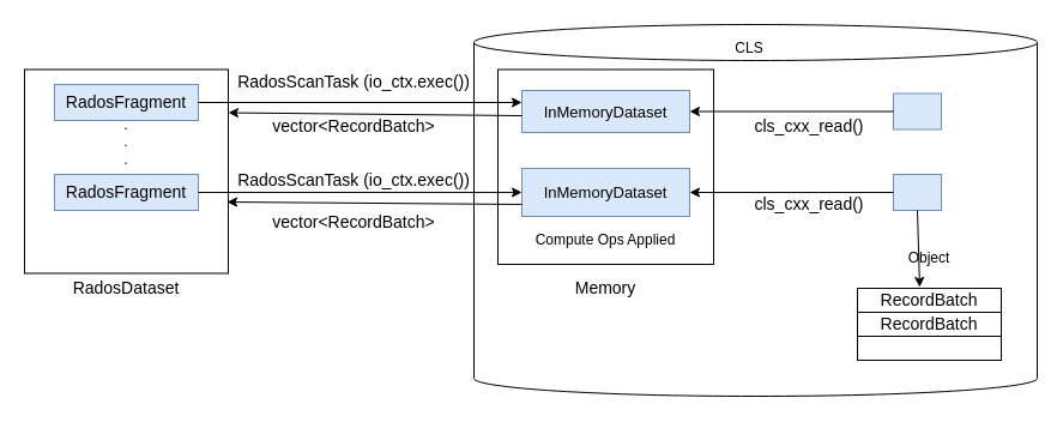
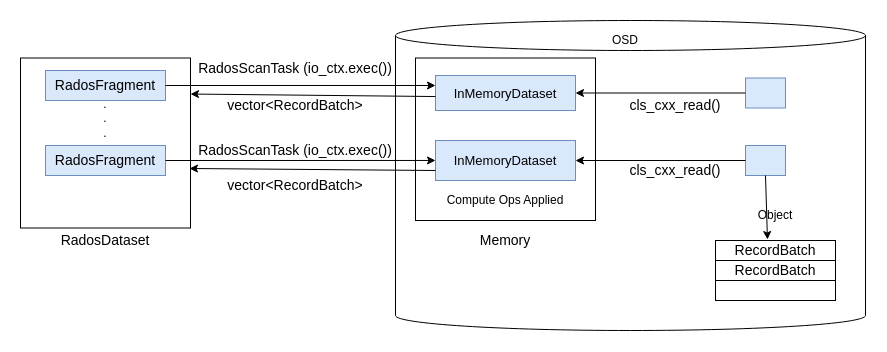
  <mxCell id="0" />
  <mxCell id="1" parent="0" />
  <mxCell id="2" value="" style="whiteSpace=wrap;html=1;aspect=fixed;" vertex="1" parent="1"><mxGeometry x="400" y="45" width="205" height="205" as="geometry" /></mxCell>
  <mxCell id="3" value="" style="whiteSpace=wrap;html=1;aspect=fixed;" vertex="1" parent="1"><mxGeometry x="20" y="57.5" width="170" height="170" as="geometry" /></mxCell>
  <mxCell id="4" value="" style="whiteSpace=wrap;html=1;aspect=fixed;" vertex="1" parent="1"><mxGeometry x="435" y="60" width="170" height="170" as="geometry" /></mxCell>
  <mxCell id="5" value="&lt;font style=&quot;font-size: 14px&quot;&gt;RadosFragment&lt;/font&gt;" style="rounded=0;whiteSpace=wrap;html=1;fillColor=#dae8fc;strokeColor=#6c8ebf;" vertex="1" parent="1"><mxGeometry x="45" y="70" width="120" height="30" as="geometry" /></mxCell>
  <mxCell id="6" value="&lt;font style=&quot;font-size: 14px&quot;&gt;RadosFragment&lt;/font&gt;" style="rounded=0;whiteSpace=wrap;html=1;fillColor=#dae8fc;strokeColor=#6c8ebf;" vertex="1" parent="1"><mxGeometry x="45" y="145" width="120" height="30" as="geometry" /></mxCell>
  <mxCell id="7" value="&lt;font style=&quot;font-size: 14px&quot;&gt;RadosDataset&lt;/font&gt;" style="text;html=1;strokeColor=none;fillColor=none;align=center;verticalAlign=middle;whiteSpace=wrap;rounded=0;" vertex="1" parent="1"><mxGeometry x="85" y="230" width="40" height="20" as="geometry" /></mxCell>
  <mxCell id="8" value="&lt;font style=&quot;font-size: 13px&quot;&gt;ARROW CLS&lt;/font&gt;" style="text;html=1;strokeColor=none;fillColor=none;align=center;verticalAlign=middle;whiteSpace=wrap;rounded=0;" vertex="1" parent="1"><mxGeometry x="465" y="230" width="110" height="20" as="geometry" /></mxCell>
  <mxCell id="9" value="" style="shape=cylinder3;whiteSpace=wrap;html=1;boundedLbl=1;backgroundOutline=1;size=15;" vertex="1" parent="1"><mxGeometry x="395" y="20" width="470" height="310" as="geometry" /></mxCell>
  <mxCell id="10" value="" style="rounded=0;whiteSpace=wrap;html=1;fillColor=#dae8fc;strokeColor=#6c8ebf;" vertex="1" parent="1"><mxGeometry x="745" y="145" width="40" height="30" as="geometry" /></mxCell>
  <mxCell id="11" value="" style="rounded=0;whiteSpace=wrap;html=1;fillColor=#dae8fc;strokeColor=#6c8ebf;" vertex="1" parent="1"><mxGeometry x="745" y="77.5" width="40" height="30" as="geometry" /></mxCell>
  <mxCell id="12" value="" style="rounded=0;whiteSpace=wrap;html=1;" vertex="1" parent="1"><mxGeometry x="715" y="240" width="120" height="60" as="geometry" /></mxCell>
  <mxCell id="13" value="&lt;font style=&quot;font-size: 14px&quot;&gt;RecordBatch&lt;/font&gt;" style="rounded=0;whiteSpace=wrap;html=1;" vertex="1" parent="1"><mxGeometry x="715" y="240" width="120" height="20" as="geometry" /></mxCell>
  <mxCell id="14" value="&lt;font style=&quot;font-size: 14px&quot;&gt;RecordBatch&lt;/font&gt;" style="rounded=0;whiteSpace=wrap;html=1;" vertex="1" parent="1"><mxGeometry x="715" y="260" width="120" height="20" as="geometry" /></mxCell>
  <mxCell id="15" value="Object" style="text;html=1;strokeColor=none;fillColor=none;align=center;verticalAlign=middle;whiteSpace=wrap;rounded=0;" vertex="1" parent="1"><mxGeometry x="755" y="205" width="40" height="20" as="geometry" /></mxCell>
- <mxCell id="16" value="CLS" style="text;html=1;strokeColor=none;fillColor=none;align=center;verticalAlign=middle;whiteSpace=wrap;rounded=0;" vertex="1" parent="1"><mxGeometry x="605" y="30" width="40" height="20" as="geometry" /></mxCell>
+ <mxCell id="16" value="OSD" style="text;html=1;strokeColor=none;fillColor=none;align=center;verticalAlign=middle;whiteSpace=wrap;rounded=0;" vertex="1" parent="1"><mxGeometry x="605" y="30" width="40" height="20" as="geometry" /></mxCell>
  <mxCell id="17" value="&lt;font style=&quot;font-size: 14px&quot;&gt;RadosScanTask (io_ctx.exec())&lt;/font&gt;" style="text;html=1;strokeColor=none;fillColor=none;align=center;verticalAlign=middle;whiteSpace=wrap;rounded=0;" vertex="1" parent="1"><mxGeometry x="190" y="57.5" width="210" height="20" as="geometry" /></mxCell>
  <mxCell id="18" value="&lt;span style=&quot;font-size: 14px&quot;&gt;RadosScanTask (io_ctx.exec())&lt;/span&gt;" style="text;html=1;strokeColor=none;fillColor=none;align=center;verticalAlign=middle;whiteSpace=wrap;rounded=0;" vertex="1" parent="1"><mxGeometry x="195" y="140" width="200" height="20" as="geometry" /></mxCell>
  <mxCell id="19" style="edgeStyle=orthogonalEdgeStyle;rounded=0;orthogonalLoop=1;jettySize=auto;html=1;exitX=0.5;exitY=1;exitDx=0;exitDy=0;" edge="1" parent="1" source="18" target="18"><mxGeometry relative="1" as="geometry" /></mxCell>
  <mxCell id="20" value="&lt;span style=&quot;font-size: 14px&quot;&gt;cls_cxx_read()&lt;/span&gt;" style="text;html=1;strokeColor=none;fillColor=none;align=center;verticalAlign=middle;whiteSpace=wrap;rounded=0;rotation=0;" vertex="1" parent="1"><mxGeometry x="615" y="95" width="120" height="20" as="geometry" /></mxCell>
  <mxCell id="21" value="" style="endArrow=classic;html=1;exitX=0.5;exitY=1;exitDx=0;exitDy=0;entryX=0.433;entryY=-0.05;entryDx=0;entryDy=0;entryPerimeter=0;" edge="1" parent="1" source="10" target="13"><mxGeometry width="50" height="50" relative="1" as="geometry"><mxPoint x="425" y="250" as="sourcePoint" /><mxPoint x="475" y="200" as="targetPoint" /></mxGeometry></mxCell>
  <mxCell id="22" value="&lt;font style=&quot;font-size: 14px&quot;&gt;vector&amp;lt;RecordBatch&amp;gt;&lt;/font&gt;" style="text;html=1;strokeColor=none;fillColor=none;align=center;verticalAlign=middle;whiteSpace=wrap;rounded=0;" vertex="1" parent="1"><mxGeometry x="275" y="175" width="40" height="20" as="geometry" /></mxCell>
  <mxCell id="23" value="&lt;font style=&quot;font-size: 14px&quot;&gt;vector&amp;lt;RecordBatch&amp;gt;&lt;/font&gt;" style="text;html=1;strokeColor=none;fillColor=none;align=center;verticalAlign=middle;whiteSpace=wrap;rounded=0;" vertex="1" parent="1"><mxGeometry x="275" y="95" width="40" height="20" as="geometry" /></mxCell>
  <mxCell id="24" value="&lt;font style=&quot;font-size: 12px&quot;&gt;.&lt;br&gt;.&lt;br&gt;.&lt;/font&gt;" style="text;html=1;strokeColor=none;fillColor=none;align=center;verticalAlign=middle;whiteSpace=wrap;rounded=0;" vertex="1" parent="1"><mxGeometry x="85" y="100" width="40" height="35" as="geometry" /></mxCell>
  <mxCell id="25" value="&lt;span style=&quot;font-size: 14px&quot;&gt;cls_cxx_read()&lt;/span&gt;" style="text;html=1;strokeColor=none;fillColor=none;align=center;verticalAlign=middle;whiteSpace=wrap;rounded=0;" vertex="1" parent="1"><mxGeometry x="655" y="160" width="40" height="20" as="geometry" /></mxCell>
  <mxCell id="26" value="" style="rounded=0;whiteSpace=wrap;html=1;" vertex="1" parent="1"><mxGeometry x="415" y="57.5" width="180" height="162.5" as="geometry" /></mxCell>
  <mxCell id="27" value="&lt;font style=&quot;font-size: 13px&quot;&gt;InMemoryDataset&lt;/font&gt;" style="rounded=0;whiteSpace=wrap;html=1;fillColor=#dae8fc;strokeColor=#6c8ebf;" vertex="1" parent="1"><mxGeometry x="435" y="75" width="140" height="35" as="geometry" /></mxCell>
  <mxCell id="28" value="&lt;span&gt;&lt;font style=&quot;font-size: 13px&quot;&gt;InMemoryDataset&lt;/font&gt;&lt;/span&gt;" style="rounded=0;whiteSpace=wrap;html=1;fillColor=#dae8fc;strokeColor=#6c8ebf;" vertex="1" parent="1"><mxGeometry x="435" y="140" width="140" height="40" as="geometry" /></mxCell>
  <mxCell id="29" value="Compute Ops Applied" style="text;html=1;strokeColor=none;fillColor=none;align=center;verticalAlign=middle;whiteSpace=wrap;rounded=0;" vertex="1" parent="1"><mxGeometry x="445" y="190" width="120" height="20" as="geometry" /></mxCell>
  <mxCell id="30" value="" style="endArrow=classic;html=1;exitX=1;exitY=0.5;exitDx=0;exitDy=0;entryX=0;entryY=0.147;entryDx=0;entryDy=0;entryPerimeter=0;" edge="1" parent="1" source="5" target="4"><mxGeometry width="50" height="50" relative="1" as="geometry"><mxPoint x="265" y="85" as="sourcePoint" /><mxPoint x="315" y="35" as="targetPoint" /></mxGeometry></mxCell>
  <mxCell id="31" value="" style="endArrow=classic;html=1;exitX=0;exitY=0.212;exitDx=0;exitDy=0;exitPerimeter=0;entryX=1;entryY=0.212;entryDx=0;entryDy=0;entryPerimeter=0;" edge="1" parent="1" source="4" target="3"><mxGeometry width="50" height="50" relative="1" as="geometry"><mxPoint x="425" y="240" as="sourcePoint" /><mxPoint x="335" y="240" as="targetPoint" /></mxGeometry></mxCell>
  <mxCell id="32" value="" style="endArrow=classic;html=1;" edge="1" parent="1"><mxGeometry width="50" height="50" relative="1" as="geometry"><mxPoint x="435" y="170" as="sourcePoint" /><mxPoint x="189" y="168" as="targetPoint" /></mxGeometry></mxCell>
  <mxCell id="33" value="" style="endArrow=classic;html=1;entryX=0;entryY=0.588;entryDx=0;entryDy=0;entryPerimeter=0;exitX=1;exitY=0.5;exitDx=0;exitDy=0;" edge="1" parent="1" source="6" target="4"><mxGeometry width="50" height="50" relative="1" as="geometry"><mxPoint x="210" y="160" as="sourcePoint" /><mxPoint x="260" y="110" as="targetPoint" /></mxGeometry></mxCell>
  <mxCell id="34" style="edgeStyle=orthogonalEdgeStyle;rounded=0;orthogonalLoop=1;jettySize=auto;html=1;exitX=0;exitY=0.5;exitDx=0;exitDy=0;entryX=1;entryY=0.5;entryDx=0;entryDy=0;" edge="1" parent="1" source="11" target="27"><mxGeometry relative="1" as="geometry" /></mxCell>
  <mxCell id="35" style="edgeStyle=orthogonalEdgeStyle;rounded=0;orthogonalLoop=1;jettySize=auto;html=1;exitX=0;exitY=0.5;exitDx=0;exitDy=0;" edge="1" parent="1" source="10" target="28"><mxGeometry relative="1" as="geometry" /></mxCell>
  <mxCell id="36" value="&lt;font style=&quot;font-size: 14px&quot;&gt;Memory&lt;/font&gt;" style="text;html=1;strokeColor=none;fillColor=none;align=center;verticalAlign=middle;whiteSpace=wrap;rounded=0;" vertex="1" parent="1"><mxGeometry x="430" y="230" width="150" height="20" as="geometry" /></mxCell>
